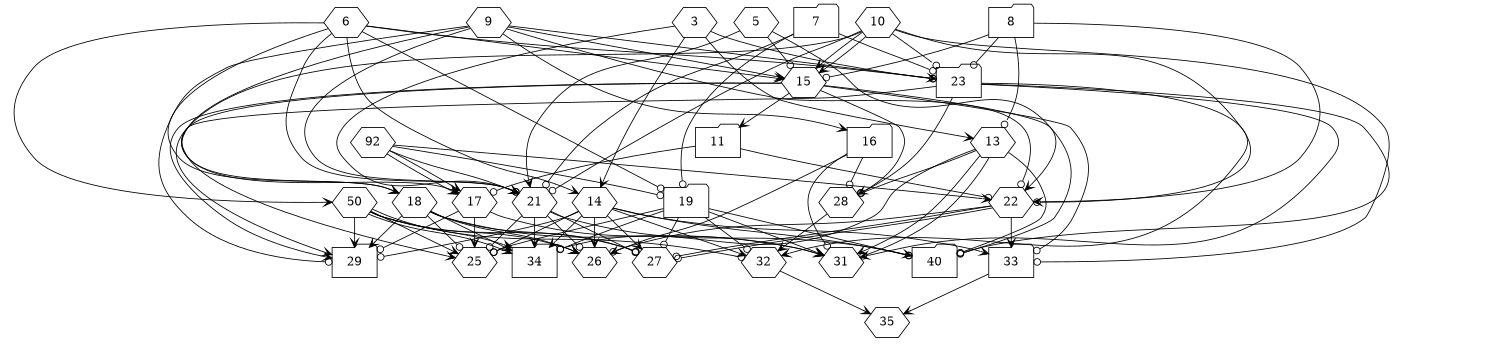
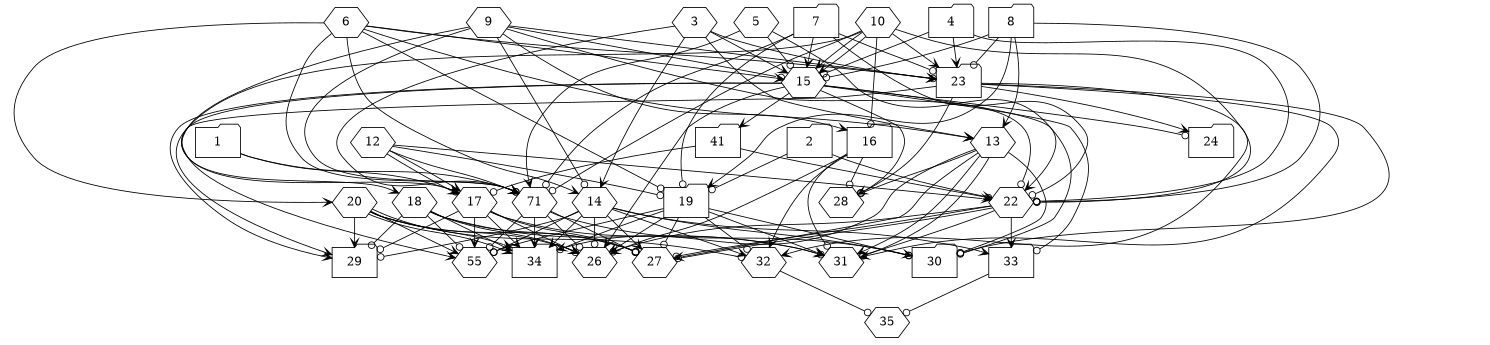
  digraph {
    fontname="DejaVu Serif"
    node [alpha=0.03 fontname="DejaVu Serif" shape=hexagon]
    edge [arrowhead=vee fontname="DejaVu Serif"]
+   1 [alpha=0.10 expect_size=36747264 shape=folder]
    17 [alpha=0.01 expect_size=46824448]
-   21 [alpha=0.15 expect_size=15527936]
+   21 [alpha=0.15 expect_size=15527936 label=71]
    27 [alpha=0.18 expect_size=26461184]
    31 [alpha=0.09 expect_size=20315136]
    34 [alpha=0.13 expect_size=30028800 shape=folder]
-   25 [alpha=0.07 expect_size=18025472]
+   25 [alpha=0.07 expect_size=18025472 label=55]
    26 [alpha=0.11 expect_size=19251200]
    29 [alpha=0.15 expect_size=32206848 shape=folder]
-   30 [alpha=0.15 expect_size=38605824 shape=folder label=40]
+   30 [alpha=0.15 expect_size=38605824 shape=folder]
+   2 [expect_size=16460800 shape=folder]
    19 [expect_size=42861568 shape=folder]
    22 [expect_size=47963136]
    32 [alpha=0.05 expect_size=8839168]
    33 [alpha=0.07 expect_size=15395840 shape=folder]
    35 [alpha=0.14 expect_size=38340608]
    3 [alpha=0.18 expect_size=42470400]
    13 [alpha=0.12 expect_size=19111936]
    14 [alpha=0.01 expect_size=14686208]
    15 [alpha=0.01 expect_size=41876480]
    23 [alpha=0.06 expect_size=33912832 shape=folder]
    28 [alpha=0.14 expect_size=28504064]
-   11 [alpha=0.14 expect_size=34968576 shape=folder]
+   24 [alpha=0.04 expect_size=15801344 shape=folder]
+   11 [alpha=0.14 expect_size=34968576 shape=folder label=41]
+   4 [alpha=0.12 expect_size=38031360 shape=folder]
    5 [alpha=0.12 expect_size=20402176]
    6 [alpha=0.11 expect_size=6013952]
-   20 [alpha=0.12 expect_size=48937984 label=50]
+   20 [alpha=0.12 expect_size=48937984]
    7 [alpha=0.16 expect_size=11285504 shape=folder]
    8 [alpha=0.02 expect_size=28331008 shape=folder]
    9 [expect_size=14102528]
    16 [expect_size=21846016 shape=folder]
    10 [alpha=0.06 expect_size=6666240]
    18 [alpha=0.02 expect_size=37648384]
-   12 [alpha=0.14 expect_size=11687936 label=92]
+   12 [alpha=0.14 expect_size=11687936]
+   1 -> 17 [arrowhead=odot]
+   1 -> 21
+   17 -> 27 [arrowhead=odot]
    17 -> 31
+   17 -> 34
    17 -> 25
+   17 -> 26 [arrowhead=odot]
    17 -> 29 [arrowhead=odot]
    21 -> 27 [arrowhead=odot]
    21 -> 34
    21 -> 25 [arrowhead=odot]
    21 -> 26 [arrowhead=odot]
    21 -> 30
+   2 -> 19 [arrowhead=odot]
+   2 -> 22
    19 -> 27 [arrowhead=odot]
    19 -> 31
    19 -> 34 [arrowhead=odot]
    19 -> 25 [arrowhead=odot]
+   19 -> 26
    19 -> 30 [arrowhead=odot]
    19 -> 32 [arrowhead=odot]
    22 -> 27 [arrowhead=odot]
    22 -> 27 [arrowhead=odot]
+   22 -> 31 [arrowhead=odot]
    22 -> 26 [arrowhead=odot]
    22 -> 33
-   32 -> 35
-   33 -> 35
+   32 -> 35 [arrowhead=odot]
+   33 -> 35 [arrowhead=odot]
    3 -> 21 [arrowhead=odot]
    3 -> 13
    3 -> 14
-   3 -> 23 [arrowhead=odot]
+   3 -> 15
+   3 -> 23
+   13 -> 27
    13 -> 31
    13 -> 31 [arrowhead=odot]
-   13 -> 34 [arrowhead=odot]
+   13 -> 34
    13 -> 30 [arrowhead=odot]
    13 -> 28 [arrowhead=odot]
    14 -> 27
    14 -> 34
    14 -> 25 [arrowhead=odot]
-   14 -> 26
+   14 -> 26 [arrowhead=odot]
    14 -> 29 [arrowhead=odot]
    14 -> 30 [arrowhead=odot]
    14 -> 32
    14 -> 33
    15 -> 25
+   15 -> 26
    15 -> 29
    15 -> 30 [arrowhead=odot]
    15 -> 33 [arrowhead=odot]
    15 -> 28 [arrowhead=odot]
+   15 -> 24 [arrowhead=odot]
    15 -> 11
    23 -> 31
    23 -> 29
    23 -> 30 [arrowhead=odot]
    23 -> 32
    23 -> 28
+   23 -> 24
    11 -> 17 [arrowhead=odot]
    11 -> 22 [arrowhead=odot]
+   4 -> 22 [arrowhead=odot]
+   4 -> 15 [arrowhead=odot]
+   4 -> 23
    5 -> 21
    5 -> 22
    5 -> 15 [arrowhead=odot]
    6 -> 21 [arrowhead=odot]
    6 -> 19 [arrowhead=odot]
-   6 -> 18
+   6 -> 13
    6 -> 14
    6 -> 15
-   6 -> 23 [arrowhead=odot]
+   6 -> 23
    6 -> 20
    20 -> 27 [arrowhead=odot]
    20 -> 34
    20 -> 34
    20 -> 25
    20 -> 26
    20 -> 29
    20 -> 32 [arrowhead=odot]
    7 -> 21 [arrowhead=odot]
    7 -> 19 [arrowhead=odot]
+   7 -> 22 [arrowhead=odot]
+   7 -> 15
    7 -> 23 [arrowhead=odot]
-   8 -> 22
-   8 -> 13 [arrowhead=odot]
+   8 -> 19
+   8 -> 22 [arrowhead=odot]
+   8 -> 13
    8 -> 15 [arrowhead=odot]
    8 -> 23 [arrowhead=odot]
    9 -> 17
    9 -> 21
    9 -> 22 [arrowhead=odot]
-   9 -> 29 [arrowhead=odot]
-   9 -> 15
-   9 -> 23
+   9 -> 14 [arrowhead=odot]
+   9 -> 15 [arrowhead=odot]
+   9 -> 23 [arrowhead=odot]
    9 -> 16
    16 -> 31 [arrowhead=odot]
    16 -> 26
-   28 -> 32
+   16 -> 32
    16 -> 28 [arrowhead=odot]
    10 -> 21 [arrowhead=odot]
    10 -> 22 [arrowhead=odot]
    10 -> 15
    10 -> 15
-   10 -> 23 [arrowhead=odot]
-   10 -> 33 [arrowhead=odot]
+   10 -> 23
+   10 -> 16 [arrowhead=odot]
    10 -> 18
    18 -> 27 [arrowhead=odot]
-   18 -> 31
+   18 -> 31 [arrowhead=odot]
    18 -> 34
    18 -> 25 [arrowhead=odot]
    18 -> 26
-   18 -> 29
+   18 -> 29 [arrowhead=odot]
    12 -> 17
    12 -> 17
    12 -> 21
    12 -> 19 [arrowhead=odot]
    12 -> 22
  }
